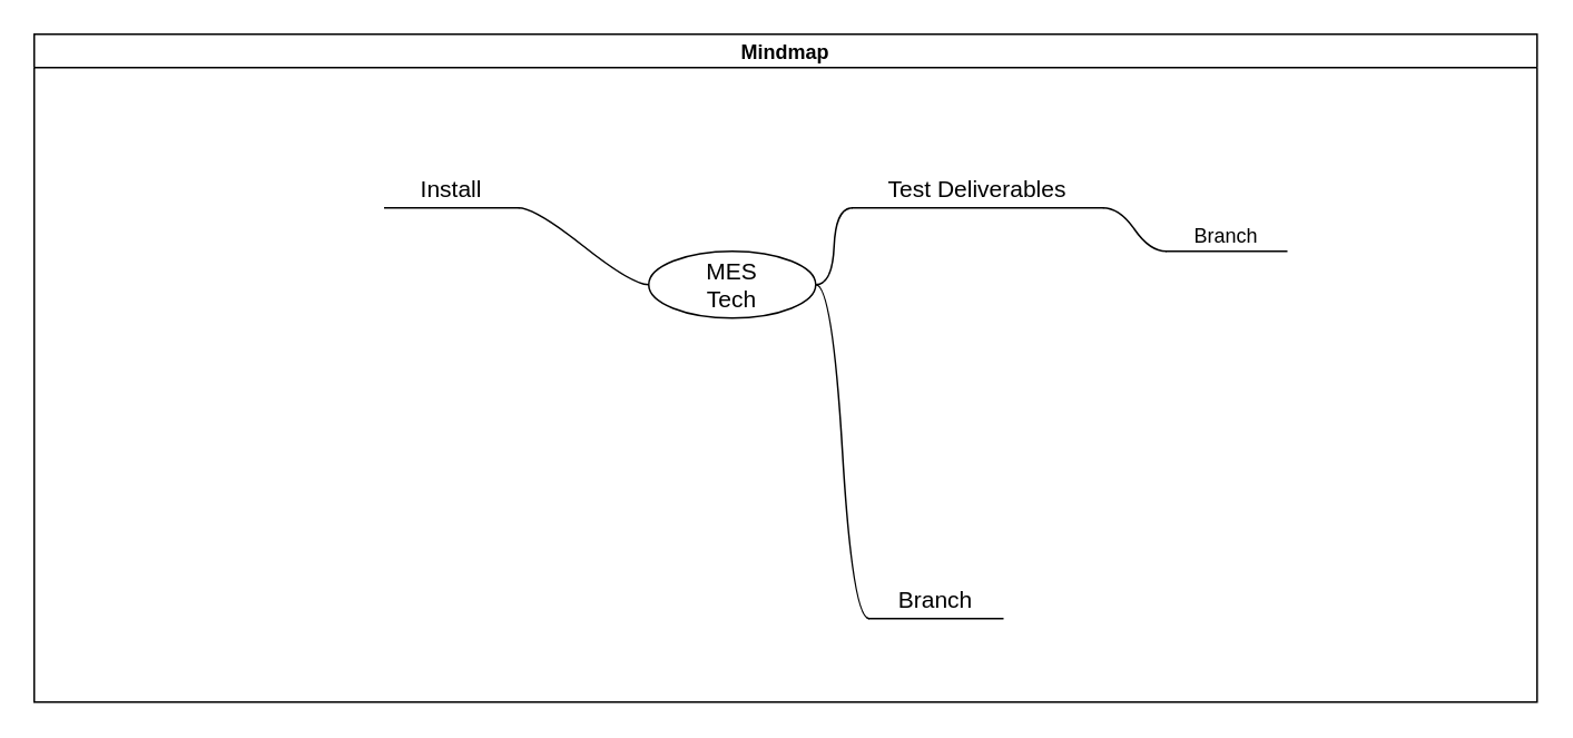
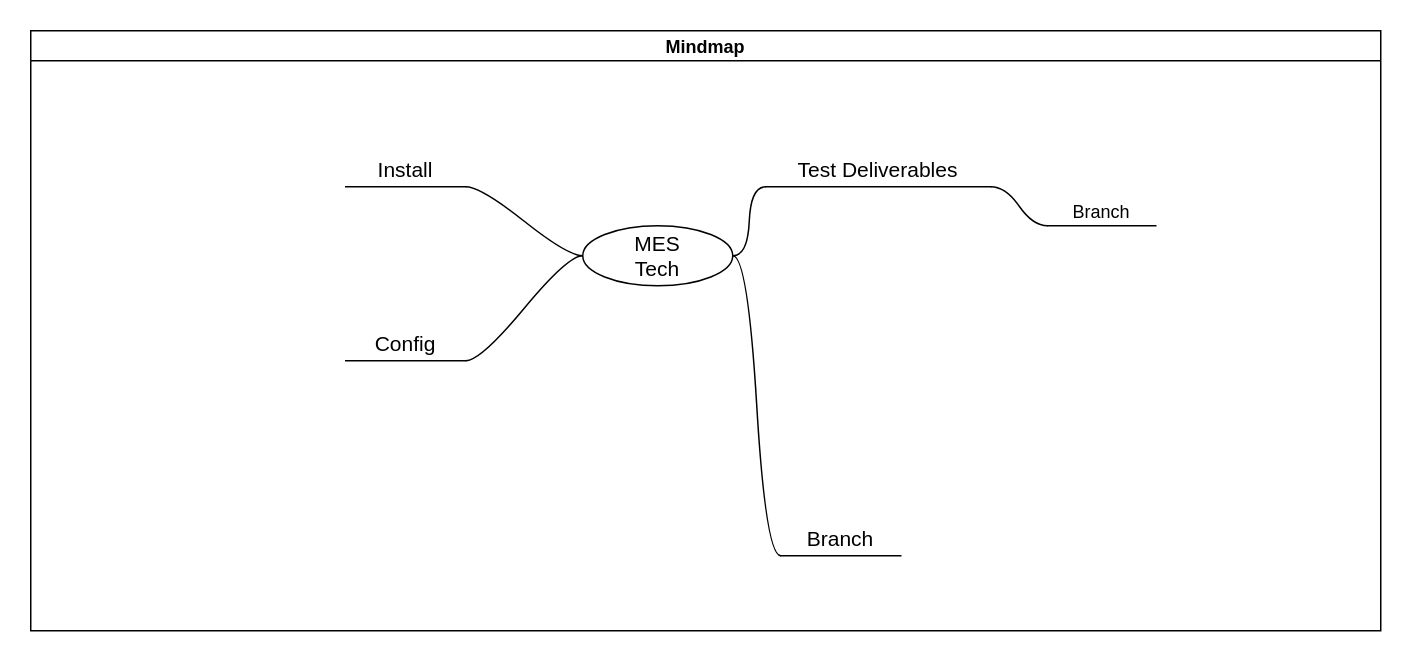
  <mxCell id="0" />
  <mxCell id="1" parent="0" />
  <mxCell id="2" value="Mindmap" style="swimlane;startSize=20;horizontal=1;containerType=tree;" vertex="1" parent="1"><mxGeometry x="20" y="20" width="900" height="400" as="geometry"><mxRectangle x="-750" y="500" width="90" height="30" as="alternateBounds" /></mxGeometry></mxCell>
  <mxCell id="3" value="" style="edgeStyle=entityRelationEdgeStyle;startArrow=none;endArrow=none;segment=10;curved=1;sourcePerimeterSpacing=0;targetPerimeterSpacing=0;rounded=0;" edge="1" parent="2" source="5" target="6"><mxGeometry relative="1" as="geometry" /></mxCell>
+ <mxCell id="4" value="" style="edgeStyle=entityRelationEdgeStyle;startArrow=none;endArrow=none;segment=10;curved=1;sourcePerimeterSpacing=0;targetPerimeterSpacing=0;rounded=0;" edge="1" parent="2" source="5" target="7"><mxGeometry relative="1" as="geometry" /></mxCell>
  <mxCell id="5" value="&lt;font style=&quot;font-size: 14px;&quot;&gt;MES&lt;br&gt;Tech&lt;br&gt;&lt;/font&gt;" style="ellipse;whiteSpace=wrap;html=1;align=center;treeFolding=1;treeMoving=1;newEdgeStyle={&quot;edgeStyle&quot;:&quot;entityRelationEdgeStyle&quot;,&quot;startArrow&quot;:&quot;none&quot;,&quot;endArrow&quot;:&quot;none&quot;,&quot;segment&quot;:10,&quot;curved&quot;:1,&quot;sourcePerimeterSpacing&quot;:0,&quot;targetPerimeterSpacing&quot;:0};" vertex="1" parent="2"><mxGeometry x="368" y="130" width="100" height="40" as="geometry" /></mxCell>
  <mxCell id="6" value="&lt;font style=&quot;font-size: 14px;&quot;&gt;Test Deliverables&lt;/font&gt;" style="whiteSpace=wrap;html=1;shape=partialRectangle;top=0;left=0;bottom=1;right=0;points=[[0,1],[1,1]];fillColor=none;align=center;verticalAlign=bottom;routingCenterY=0.5;snapToPoint=1;autosize=1;treeFolding=1;treeMoving=1;newEdgeStyle={&quot;edgeStyle&quot;:&quot;entityRelationEdgeStyle&quot;,&quot;startArrow&quot;:&quot;none&quot;,&quot;endArrow&quot;:&quot;none&quot;,&quot;segment&quot;:10,&quot;curved&quot;:1,&quot;sourcePerimeterSpacing&quot;:0,&quot;targetPerimeterSpacing&quot;:0};" vertex="1" parent="2"><mxGeometry x="490" y="74" width="150" height="30" as="geometry" /></mxCell>
+ <mxCell id="7" value="&lt;font style=&quot;font-size: 14px;&quot;&gt;Config&lt;/font&gt;" style="whiteSpace=wrap;html=1;shape=partialRectangle;top=0;left=0;bottom=1;right=0;points=[[0,1],[1,1]];fillColor=none;align=center;verticalAlign=bottom;routingCenterY=0.5;snapToPoint=1;autosize=1;treeFolding=1;treeMoving=1;newEdgeStyle={&quot;edgeStyle&quot;:&quot;entityRelationEdgeStyle&quot;,&quot;startArrow&quot;:&quot;none&quot;,&quot;endArrow&quot;:&quot;none&quot;,&quot;segment&quot;:10,&quot;curved&quot;:1,&quot;sourcePerimeterSpacing&quot;:0,&quot;targetPerimeterSpacing&quot;:0};" vertex="1" parent="2"><mxGeometry x="210" y="190" width="80" height="30" as="geometry" /></mxCell>
  <mxCell id="8" value="" style="edgeStyle=entityRelationEdgeStyle;startArrow=none;endArrow=none;segment=10;curved=1;sourcePerimeterSpacing=0;targetPerimeterSpacing=0;rounded=0;" edge="1" target="9" source="6" parent="2"><mxGeometry relative="1" as="geometry"><mxPoint x="-282" y="650" as="sourcePoint" /></mxGeometry></mxCell>
  <mxCell id="9" value="Branch" style="whiteSpace=wrap;html=1;shape=partialRectangle;top=0;left=0;bottom=1;right=0;points=[[0,1],[1,1]];fillColor=none;align=center;verticalAlign=bottom;routingCenterY=0.5;snapToPoint=1;autosize=1;treeFolding=1;treeMoving=1;newEdgeStyle={&quot;edgeStyle&quot;:&quot;entityRelationEdgeStyle&quot;,&quot;startArrow&quot;:&quot;none&quot;,&quot;endArrow&quot;:&quot;none&quot;,&quot;segment&quot;:10,&quot;curved&quot;:1,&quot;sourcePerimeterSpacing&quot;:0,&quot;targetPerimeterSpacing&quot;:0};" vertex="1" parent="2"><mxGeometry x="678" y="104" width="72" height="26" as="geometry" /></mxCell>
  <mxCell id="10" value="&lt;font style=&quot;font-size: 14px;&quot;&gt;Branch&lt;/font&gt;" style="whiteSpace=wrap;html=1;shape=partialRectangle;top=0;left=0;bottom=1;right=0;points=[[0,1],[1,1]];fillColor=none;align=center;verticalAlign=bottom;routingCenterY=0.5;snapToPoint=1;recursiveResize=0;autosize=1;treeFolding=1;treeMoving=1;newEdgeStyle={&quot;edgeStyle&quot;:&quot;entityRelationEdgeStyle&quot;,&quot;startArrow&quot;:&quot;none&quot;,&quot;endArrow&quot;:&quot;none&quot;,&quot;segment&quot;:10,&quot;curved&quot;:1,&quot;sourcePerimeterSpacing&quot;:0,&quot;targetPerimeterSpacing&quot;:0};" vertex="1" parent="2"><mxGeometry x="500" y="320" width="80" height="30" as="geometry" /></mxCell>
  <mxCell id="11" value="" style="edgeStyle=entityRelationEdgeStyle;startArrow=none;endArrow=none;segment=10;curved=1;sourcePerimeterSpacing=0;targetPerimeterSpacing=0;rounded=0;exitX=1;exitY=0.5;exitDx=0;exitDy=0;" edge="1" target="10" parent="2" source="5"><mxGeometry relative="1" as="geometry"><mxPoint x="948" y="170" as="sourcePoint" /></mxGeometry></mxCell>
  <mxCell id="12" value="&lt;font style=&quot;font-size: 14px;&quot;&gt;Install&lt;/font&gt;" style="whiteSpace=wrap;html=1;shape=partialRectangle;top=0;left=0;bottom=1;right=0;points=[[0,1],[1,1]];fillColor=none;align=center;verticalAlign=bottom;routingCenterY=0.5;snapToPoint=1;recursiveResize=0;autosize=1;treeFolding=1;treeMoving=1;newEdgeStyle={&quot;edgeStyle&quot;:&quot;entityRelationEdgeStyle&quot;,&quot;startArrow&quot;:&quot;none&quot;,&quot;endArrow&quot;:&quot;none&quot;,&quot;segment&quot;:10,&quot;curved&quot;:1,&quot;sourcePerimeterSpacing&quot;:0,&quot;targetPerimeterSpacing&quot;:0};" vertex="1" parent="2"><mxGeometry x="210" y="74" width="80" height="30" as="geometry" /></mxCell>
  <mxCell id="13" value="" style="edgeStyle=entityRelationEdgeStyle;startArrow=none;endArrow=none;segment=10;curved=1;sourcePerimeterSpacing=0;targetPerimeterSpacing=0;rounded=0;exitX=0;exitY=0.5;exitDx=0;exitDy=0;" edge="1" target="12" parent="2" source="5"><mxGeometry relative="1" as="geometry"><mxPoint x="204" y="150" as="sourcePoint" /></mxGeometry></mxCell>
